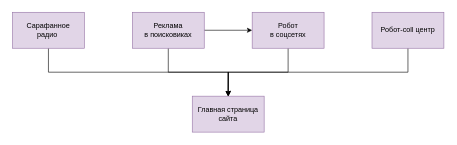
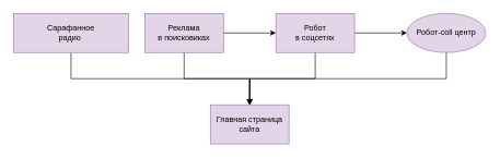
  <mxCell id="0" />
  <mxCell id="1" parent="0" />
  <mxCell id="2" style="edgeStyle=orthogonalEdgeStyle;rounded=0;orthogonalLoop=1;jettySize=auto;html=1;exitX=0.5;exitY=1;exitDx=0;exitDy=0;" parent="1" source="3" edge="1"><mxGeometry relative="1" as="geometry"><mxPoint x="380" y="160" as="targetPoint" /></mxGeometry></mxCell>
- <mxCell id="3" value="Сарафанное&lt;br&gt;радио&amp;nbsp;" style="rounded=0;whiteSpace=wrap;html=1;align=center;fillColor=#e1d5e7;strokeColor=#9673a6;" parent="1" vertex="1"><mxGeometry x="20" y="20" width="120" height="60" as="geometry" /></mxCell>
+ <mxCell id="3" value="Сарафанное&lt;br&gt;радио&amp;nbsp;" style="rounded=0;whiteSpace=wrap;html=1;align=center;fillColor=#e1d5e7;strokeColor=#9673a6;" parent="1" vertex="1"><mxGeometry x="20" y="20" width="175" height="60" as="geometry" /></mxCell>
  <mxCell id="4" value="" style="edgeStyle=orthogonalEdgeStyle;rounded=0;orthogonalLoop=1;jettySize=auto;html=1;" parent="1" source="6" target="10" edge="1"><mxGeometry relative="1" as="geometry" /></mxCell>
  <mxCell id="5" value="" style="edgeStyle=orthogonalEdgeStyle;rounded=0;orthogonalLoop=1;jettySize=auto;html=1;" parent="1" source="6" target="7" edge="1"><mxGeometry relative="1" as="geometry" /></mxCell>
  <mxCell id="6" value="Реклама&lt;br&gt;в поисковиках" style="rounded=0;whiteSpace=wrap;html=1;align=center;fillColor=#e1d5e7;strokeColor=#9673a6;" parent="1" vertex="1"><mxGeometry x="220" y="20" width="120" height="60" as="geometry" /></mxCell>
  <mxCell id="7" value="Главная страница&lt;br&gt;сайта" style="rounded=0;whiteSpace=wrap;html=1;align=center;fillColor=#e1d5e7;strokeColor=#9673a6;" parent="1" vertex="1"><mxGeometry x="320" y="160" width="120" height="60" as="geometry" /></mxCell>
+ <mxCell id="8" value="" style="edgeStyle=orthogonalEdgeStyle;rounded=0;orthogonalLoop=1;jettySize=auto;html=1;" parent="1" source="10" target="12" edge="1"><mxGeometry relative="1" as="geometry" /></mxCell>
  <mxCell id="9" style="edgeStyle=orthogonalEdgeStyle;rounded=0;orthogonalLoop=1;jettySize=auto;html=1;entryX=0.5;entryY=0;entryDx=0;entryDy=0;" parent="1" source="10" target="7" edge="1"><mxGeometry relative="1" as="geometry" /></mxCell>
  <mxCell id="10" value="Робот&lt;br&gt;в соцсетях" style="rounded=0;whiteSpace=wrap;html=1;align=center;fillColor=#e1d5e7;strokeColor=#9673a6;" parent="1" vertex="1"><mxGeometry x="420" y="20" width="120" height="60" as="geometry" /></mxCell>
  <mxCell id="11" style="edgeStyle=orthogonalEdgeStyle;rounded=0;orthogonalLoop=1;jettySize=auto;html=1;exitX=0.5;exitY=1;exitDx=0;exitDy=0;entryX=0.5;entryY=0;entryDx=0;entryDy=0;" parent="1" source="12" target="7" edge="1"><mxGeometry relative="1" as="geometry" /></mxCell>
- <mxCell id="12" value="Робот-coll центр" style="rounded=0;whiteSpace=wrap;html=1;align=center;fillColor=#e1d5e7;strokeColor=#9673a6;" parent="1" vertex="1"><mxGeometry x="620" y="20" width="120" height="60" as="geometry" /></mxCell>
+ <mxCell id="12" value="Робот-coll центр" style="ellipse;whiteSpace=wrap;html=1;align=center;fillColor=#e1d5e7;strokeColor=#9673a6;" parent="1" vertex="1"><mxGeometry x="620" y="20" width="120" height="60" as="geometry" /></mxCell>
